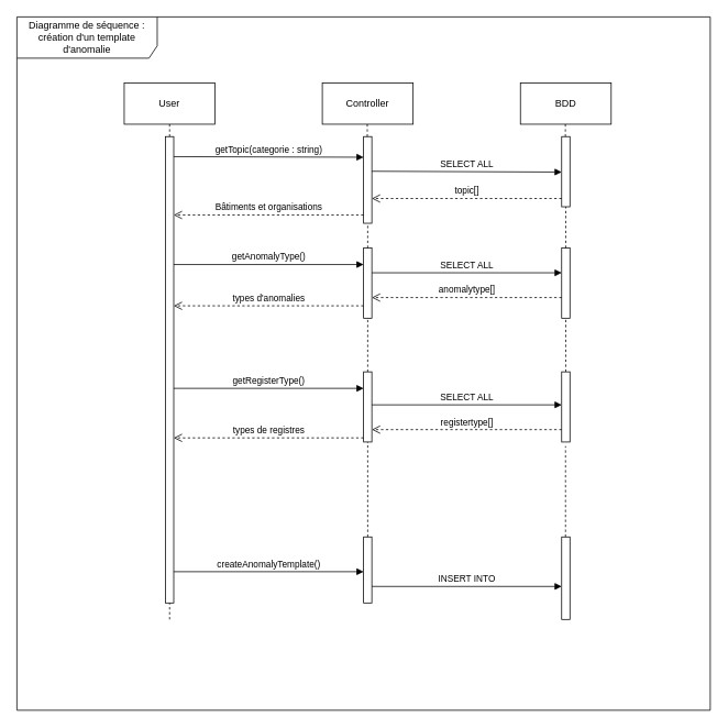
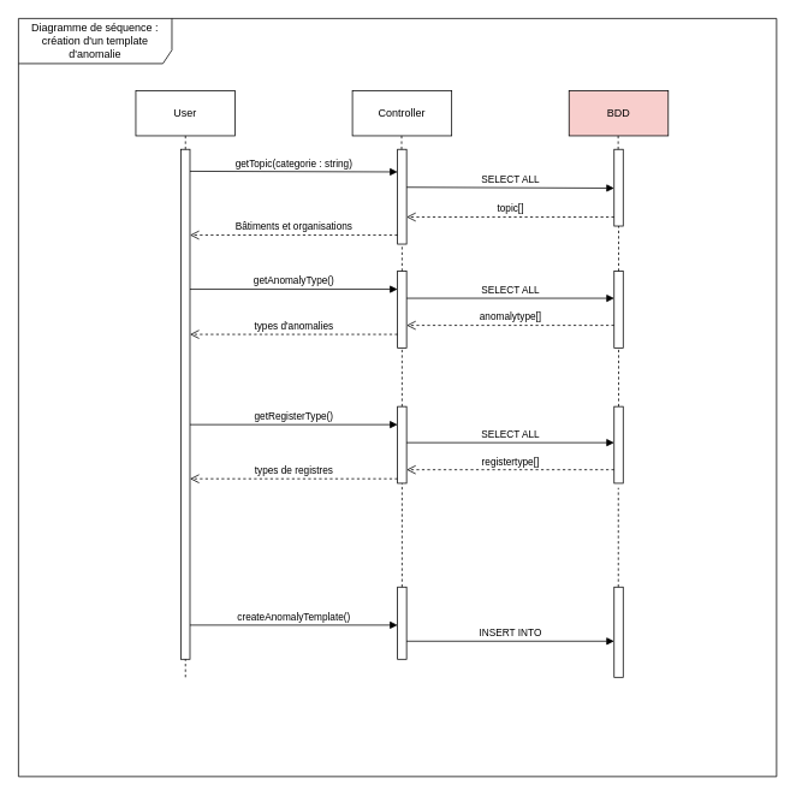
  <mxCell id="0" />
  <mxCell id="1" parent="0" />
  <mxCell id="2" value="Controller" style="html=1;whiteSpace=wrap;" vertex="1" parent="1"><mxGeometry x="390" y="100" width="110" height="50" as="geometry" /></mxCell>
  <mxCell id="3" value="User" style="html=1;whiteSpace=wrap;" vertex="1" parent="1"><mxGeometry x="150" y="100" width="110" height="50" as="geometry" /></mxCell>
  <mxCell id="4" value="" style="html=1;points=[[0,0,0,0,5],[0,1,0,0,-5],[1,0,0,0,5],[1,1,0,0,-5]];perimeter=orthogonalPerimeter;outlineConnect=0;targetShapes=umlLifeline;portConstraint=eastwest;newEdgeStyle={&quot;curved&quot;:0,&quot;rounded&quot;:0};" vertex="1" parent="1"><mxGeometry x="440" y="165" width="10" height="105" as="geometry" /></mxCell>
  <mxCell id="5" value="getTopic(categorie : string)" style="html=1;verticalAlign=bottom;endArrow=block;curved=0;rounded=0;entryX=0;entryY=0;entryDx=0;entryDy=5;entryPerimeter=0;exitX=1;exitY=0.043;exitDx=0;exitDy=0;exitPerimeter=0;" edge="1" parent="1" source="6"><mxGeometry relative="1" as="geometry"><mxPoint x="260" y="190" as="sourcePoint" /><mxPoint x="440" y="190" as="targetPoint" /></mxGeometry></mxCell>
  <mxCell id="6" value="" style="html=1;points=[[0,0,0,0,5],[0,1,0,0,-5],[1,0,0,0,5],[1,1,0,0,-5]];perimeter=orthogonalPerimeter;outlineConnect=0;targetShapes=umlLifeline;portConstraint=eastwest;newEdgeStyle={&quot;curved&quot;:0,&quot;rounded&quot;:0};" vertex="1" parent="1"><mxGeometry x="200" y="165" width="10" height="565" as="geometry" /></mxCell>
  <mxCell id="7" value="" style="endArrow=none;dashed=1;html=1;rounded=0;entryX=0.5;entryY=1;entryDx=0;entryDy=0;" edge="1" parent="1" source="6" target="3"><mxGeometry width="50" height="50" relative="1" as="geometry"><mxPoint x="205" y="770" as="sourcePoint" /><mxPoint x="330" y="400" as="targetPoint" /></mxGeometry></mxCell>
  <mxCell id="8" value="" style="endArrow=none;dashed=1;html=1;rounded=0;entryX=0.5;entryY=1;entryDx=0;entryDy=0;fillColor=none;" edge="1" parent="1" source="4"><mxGeometry width="50" height="50" relative="1" as="geometry"><mxPoint x="444.5" y="770" as="sourcePoint" /><mxPoint x="444.5" y="150" as="targetPoint" /></mxGeometry></mxCell>
  <mxCell id="9" value="getAnomalyType()" style="html=1;verticalAlign=bottom;endArrow=block;curved=0;rounded=0;entryX=0;entryY=0;entryDx=0;entryDy=5;entryPerimeter=0;exitX=1;exitY=0.043;exitDx=0;exitDy=0;exitPerimeter=0;" edge="1" parent="1"><mxGeometry relative="1" as="geometry"><mxPoint x="210" y="320" as="sourcePoint" /><mxPoint x="440" y="320" as="targetPoint" /></mxGeometry></mxCell>
  <mxCell id="10" value="" style="endArrow=none;dashed=1;html=1;rounded=0;entryX=0.5;entryY=1;entryDx=0;entryDy=0;" edge="1" parent="1" target="11"><mxGeometry width="50" height="50" relative="1" as="geometry"><mxPoint x="445" y="450" as="sourcePoint" /><mxPoint x="444.5" y="150" as="targetPoint" /></mxGeometry></mxCell>
  <mxCell id="11" value="" style="html=1;points=[[0,0,0,0,5],[0,1,0,0,-5],[1,0,0,0,5],[1,1,0,0,-5]];perimeter=orthogonalPerimeter;outlineConnect=0;targetShapes=umlLifeline;portConstraint=eastwest;newEdgeStyle={&quot;curved&quot;:0,&quot;rounded&quot;:0};" vertex="1" parent="1"><mxGeometry x="440" y="300" width="10" height="85" as="geometry" /></mxCell>
  <mxCell id="12" value="" style="html=1;points=[[0,0,0,0,5],[0,1,0,0,-5],[1,0,0,0,5],[1,1,0,0,-5]];perimeter=orthogonalPerimeter;outlineConnect=0;targetShapes=umlLifeline;portConstraint=eastwest;newEdgeStyle={&quot;curved&quot;:0,&quot;rounded&quot;:0};" vertex="1" parent="1"><mxGeometry x="440" y="450" width="10" height="85" as="geometry" /></mxCell>
  <mxCell id="13" value="getRegisterType()" style="html=1;verticalAlign=bottom;endArrow=block;curved=0;rounded=0;entryX=0;entryY=0;entryDx=0;entryDy=5;entryPerimeter=0;exitX=1;exitY=0.043;exitDx=0;exitDy=0;exitPerimeter=0;" edge="1" parent="1"><mxGeometry relative="1" as="geometry"><mxPoint x="210" y="470" as="sourcePoint" /><mxPoint x="440" y="470" as="targetPoint" /></mxGeometry></mxCell>
  <mxCell id="14" value="" style="html=1;points=[[0,0,0,0,5],[0,1,0,0,-5],[1,0,0,0,5],[1,1,0,0,-5]];perimeter=orthogonalPerimeter;outlineConnect=0;targetShapes=umlLifeline;portConstraint=eastwest;newEdgeStyle={&quot;curved&quot;:0,&quot;rounded&quot;:0};" vertex="1" parent="1"><mxGeometry x="440" y="650" width="10" height="80" as="geometry" /></mxCell>
  <mxCell id="15" value="" style="endArrow=none;dashed=1;html=1;rounded=0;" edge="1" parent="1" source="14" target="12"><mxGeometry width="50" height="50" relative="1" as="geometry"><mxPoint x="444.66" y="615" as="sourcePoint" /><mxPoint x="444.66" y="550" as="targetPoint" /></mxGeometry></mxCell>
  <mxCell id="16" value="createAnomalyTemplate()" style="html=1;verticalAlign=bottom;endArrow=block;curved=0;rounded=0;entryX=0;entryY=0;entryDx=0;entryDy=5;entryPerimeter=0;exitX=1;exitY=0.043;exitDx=0;exitDy=0;exitPerimeter=0;" edge="1" parent="1"><mxGeometry relative="1" as="geometry"><mxPoint x="210" y="692.16" as="sourcePoint" /><mxPoint x="440" y="692.16" as="targetPoint" /></mxGeometry></mxCell>
  <mxCell id="17" value="" style="endArrow=none;dashed=1;html=1;rounded=0;" edge="1" parent="1" target="6"><mxGeometry width="50" height="50" relative="1" as="geometry"><mxPoint x="205" y="750" as="sourcePoint" /><mxPoint x="204.86" y="740" as="targetPoint" /></mxGeometry></mxCell>
  <mxCell id="18" value="Diagramme de séquence : création d'un template d'anomalie" style="shape=umlFrame;whiteSpace=wrap;html=1;pointerEvents=0;recursiveResize=0;container=1;collapsible=0;width=170;height=50;" vertex="1" parent="1"><mxGeometry x="20" y="20" width="840" height="840" as="geometry" /></mxCell>
- <mxCell id="19" value="BDD" style="html=1;whiteSpace=wrap;" vertex="1" parent="18"><mxGeometry x="610" y="80" width="110" height="50" as="geometry" /></mxCell>
+ <mxCell id="19" value="BDD" style="html=1;whiteSpace=wrap;fillColor=#f8cecc;" vertex="1" parent="18"><mxGeometry x="610" y="80" width="110" height="50" as="geometry" /></mxCell>
  <mxCell id="20" value="" style="html=1;points=[[0,0,0,0,5],[0,1,0,0,-5],[1,0,0,0,5],[1,1,0,0,-5]];perimeter=orthogonalPerimeter;outlineConnect=0;targetShapes=umlLifeline;portConstraint=eastwest;newEdgeStyle={&quot;curved&quot;:0,&quot;rounded&quot;:0};" vertex="1" parent="18"><mxGeometry x="660" y="145" width="10" height="85" as="geometry" /></mxCell>
  <mxCell id="21" value="" style="endArrow=none;dashed=1;html=1;rounded=0;entryX=0.5;entryY=1;entryDx=0;entryDy=0;fillColor=none;" edge="1" parent="18" source="20"><mxGeometry width="50" height="50" relative="1" as="geometry"><mxPoint x="664.5" y="750" as="sourcePoint" /><mxPoint x="664.5" y="130" as="targetPoint" /></mxGeometry></mxCell>
  <mxCell id="22" value="" style="endArrow=none;dashed=1;html=1;rounded=0;entryX=0.5;entryY=1;entryDx=0;entryDy=0;" edge="1" parent="18" target="23"><mxGeometry width="50" height="50" relative="1" as="geometry"><mxPoint x="665" y="430" as="sourcePoint" /><mxPoint x="664.5" y="130" as="targetPoint" /></mxGeometry></mxCell>
  <mxCell id="23" value="" style="html=1;points=[[0,0,0,0,5],[0,1,0,0,-5],[1,0,0,0,5],[1,1,0,0,-5]];perimeter=orthogonalPerimeter;outlineConnect=0;targetShapes=umlLifeline;portConstraint=eastwest;newEdgeStyle={&quot;curved&quot;:0,&quot;rounded&quot;:0};" vertex="1" parent="18"><mxGeometry x="660" y="280" width="10" height="85" as="geometry" /></mxCell>
  <mxCell id="24" value="" style="endArrow=none;dashed=1;html=1;rounded=0;fillColor=none;" edge="1" parent="18" source="23" target="20"><mxGeometry width="50" height="50" relative="1" as="geometry"><mxPoint x="710" y="320" as="sourcePoint" /><mxPoint x="665" y="240" as="targetPoint" /></mxGeometry></mxCell>
  <mxCell id="25" value="" style="html=1;points=[[0,0,0,0,5],[0,1,0,0,-5],[1,0,0,0,5],[1,1,0,0,-5]];perimeter=orthogonalPerimeter;outlineConnect=0;targetShapes=umlLifeline;portConstraint=eastwest;newEdgeStyle={&quot;curved&quot;:0,&quot;rounded&quot;:0};" vertex="1" parent="18"><mxGeometry x="660" y="430" width="10" height="85" as="geometry" /></mxCell>
  <mxCell id="26" value="" style="html=1;points=[[0,0,0,0,5],[0,1,0,0,-5],[1,0,0,0,5],[1,1,0,0,-5]];perimeter=orthogonalPerimeter;outlineConnect=0;targetShapes=umlLifeline;portConstraint=eastwest;newEdgeStyle={&quot;curved&quot;:0,&quot;rounded&quot;:0};" vertex="1" parent="18"><mxGeometry x="660" y="630" width="10" height="100" as="geometry" /></mxCell>
  <mxCell id="27" value="" style="endArrow=none;dashed=1;html=1;rounded=0;entryX=0.466;entryY=1.059;entryDx=0;entryDy=0;entryPerimeter=0;" edge="1" parent="18" source="26" target="25"><mxGeometry width="50" height="50" relative="1" as="geometry"><mxPoint x="664.66" y="595" as="sourcePoint" /><mxPoint x="664.66" y="530" as="targetPoint" /></mxGeometry></mxCell>
  <mxCell id="28" value="SELECT ALL" style="html=1;verticalAlign=bottom;endArrow=block;curved=0;rounded=0;entryX=0;entryY=0;entryDx=0;entryDy=5;entryPerimeter=0;exitX=1;exitY=0.043;exitDx=0;exitDy=0;exitPerimeter=0;" edge="1" parent="18"><mxGeometry relative="1" as="geometry"><mxPoint x="430" y="187" as="sourcePoint" /><mxPoint x="660" y="188" as="targetPoint" /></mxGeometry></mxCell>
  <mxCell id="29" value="topic[]" style="html=1;verticalAlign=bottom;endArrow=open;dashed=1;endSize=8;curved=0;rounded=0;" edge="1" parent="18"><mxGeometry relative="1" as="geometry"><mxPoint x="430" y="220" as="targetPoint" /><mxPoint x="660" y="220" as="sourcePoint" /></mxGeometry></mxCell>
  <mxCell id="30" value="Bâtiments et organisations" style="html=1;verticalAlign=bottom;endArrow=open;dashed=1;endSize=8;curved=0;rounded=0;" edge="1" parent="18"><mxGeometry relative="1" as="geometry"><mxPoint x="190" y="240" as="targetPoint" /><mxPoint x="420" y="240" as="sourcePoint" /></mxGeometry></mxCell>
  <mxCell id="31" value="anomalytype[]" style="html=1;verticalAlign=bottom;endArrow=open;dashed=1;endSize=8;curved=0;rounded=0;" edge="1" parent="18"><mxGeometry relative="1" as="geometry"><mxPoint x="430" y="340" as="targetPoint" /><mxPoint x="660" y="340" as="sourcePoint" /></mxGeometry></mxCell>
  <mxCell id="32" value="&lt;div&gt;&lt;br&gt;&lt;/div&gt;&lt;div&gt;&lt;br&gt;&lt;/div&gt;" style="edgeLabel;html=1;align=center;verticalAlign=middle;resizable=0;points=[];" vertex="1" connectable="0" parent="31"><mxGeometry x="-0.243" y="-2" relative="1" as="geometry"><mxPoint as="offset" /></mxGeometry></mxCell>
  <mxCell id="33" value="types d'anomalies" style="html=1;verticalAlign=bottom;endArrow=open;dashed=1;endSize=8;curved=0;rounded=0;" edge="1" parent="18"><mxGeometry relative="1" as="geometry"><mxPoint x="190" y="350" as="targetPoint" /><mxPoint x="420" y="350" as="sourcePoint" /></mxGeometry></mxCell>
  <mxCell id="34" value="SELECT ALL" style="html=1;verticalAlign=bottom;endArrow=block;curved=0;rounded=0;entryX=0;entryY=0;entryDx=0;entryDy=5;entryPerimeter=0;exitX=1;exitY=0.043;exitDx=0;exitDy=0;exitPerimeter=0;" edge="1" parent="18"><mxGeometry x="-0.001" relative="1" as="geometry"><mxPoint x="430" y="310" as="sourcePoint" /><mxPoint x="660" y="310" as="targetPoint" /><mxPoint as="offset" /></mxGeometry></mxCell>
  <mxCell id="35" value="SELECT ALL" style="html=1;verticalAlign=bottom;endArrow=block;curved=0;rounded=0;entryX=0;entryY=0;entryDx=0;entryDy=5;entryPerimeter=0;exitX=1;exitY=0.043;exitDx=0;exitDy=0;exitPerimeter=0;" edge="1" parent="18"><mxGeometry relative="1" as="geometry"><mxPoint x="430" y="470" as="sourcePoint" /><mxPoint x="660" y="470" as="targetPoint" /></mxGeometry></mxCell>
  <mxCell id="36" value="registertype[]" style="html=1;verticalAlign=bottom;endArrow=open;dashed=1;endSize=8;curved=0;rounded=0;" edge="1" parent="18"><mxGeometry relative="1" as="geometry"><mxPoint x="430" y="500" as="targetPoint" /><mxPoint x="660" y="500" as="sourcePoint" /></mxGeometry></mxCell>
  <mxCell id="37" value="types de registres" style="html=1;verticalAlign=bottom;endArrow=open;dashed=1;endSize=8;curved=0;rounded=0;" edge="1" parent="18"><mxGeometry relative="1" as="geometry"><mxPoint x="190" y="510" as="targetPoint" /><mxPoint x="420" y="510" as="sourcePoint" /></mxGeometry></mxCell>
  <mxCell id="38" value="INSERT INTO" style="html=1;verticalAlign=bottom;endArrow=block;curved=0;rounded=0;entryX=0;entryY=0;entryDx=0;entryDy=5;entryPerimeter=0;exitX=1;exitY=0.043;exitDx=0;exitDy=0;exitPerimeter=0;" edge="1" parent="18"><mxGeometry relative="1" as="geometry"><mxPoint x="430" y="690" as="sourcePoint" /><mxPoint x="660" y="690" as="targetPoint" /></mxGeometry></mxCell>
  <mxCell id="39" value="" style="endArrow=none;dashed=1;html=1;rounded=0;fillColor=none;" edge="1" parent="1" source="11" target="4"><mxGeometry width="50" height="50" relative="1" as="geometry"><mxPoint x="410" y="300" as="sourcePoint" /><mxPoint x="410" y="290" as="targetPoint" /></mxGeometry></mxCell>
